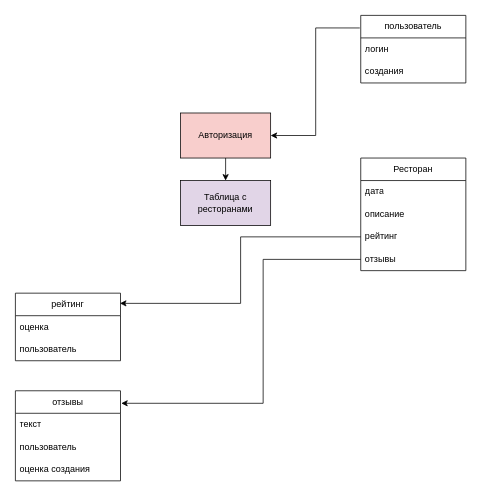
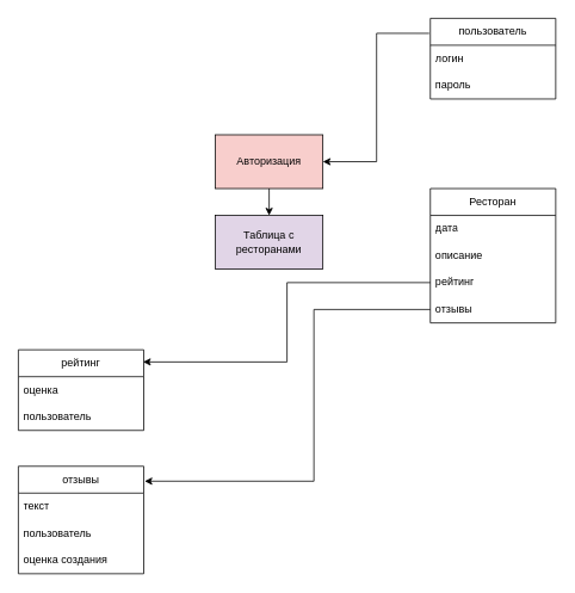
  <mxCell id="0" />
  <mxCell id="1" parent="0" />
  <mxCell id="2" value="Авторизация" style="rounded=0;whiteSpace=wrap;html=1;fillColor=#f8cecc;" vertex="1" parent="1"><mxGeometry x="240" y="150" width="120" height="60" as="geometry" /></mxCell>
  <mxCell id="3" value="Таблица с ресторанами" style="rounded=0;whiteSpace=wrap;html=1;fillColor=#e1d5e7;" vertex="1" parent="1"><mxGeometry x="240" y="240" width="120" height="60" as="geometry" /></mxCell>
  <mxCell id="4" value="" style="endArrow=classic;html=1;rounded=0;exitX=0.5;exitY=1;exitDx=0;exitDy=0;" edge="1" parent="1" source="2"><mxGeometry width="50" height="50" relative="1" as="geometry"><mxPoint x="290" y="200" as="sourcePoint" /><mxPoint x="300" y="240" as="targetPoint" /></mxGeometry></mxCell>
  <mxCell id="5" value="Ресторан" style="swimlane;fontStyle=0;childLayout=stackLayout;horizontal=1;startSize=30;horizontalStack=0;resizeParent=1;resizeParentMax=0;resizeLast=0;collapsible=1;marginBottom=0;whiteSpace=wrap;html=1;" vertex="1" parent="1"><mxGeometry x="480" y="210" width="140" height="150" as="geometry" /></mxCell>
  <mxCell id="6" value="дата" style="text;strokeColor=none;fillColor=none;align=left;verticalAlign=middle;spacingLeft=4;spacingRight=4;overflow=hidden;points=[[0,0.5],[1,0.5]];portConstraint=eastwest;rotatable=0;whiteSpace=wrap;html=1;" vertex="1" parent="5"><mxGeometry y="30" width="140" height="30" as="geometry" /></mxCell>
  <mxCell id="7" value="описание" style="text;strokeColor=none;fillColor=none;align=left;verticalAlign=middle;spacingLeft=4;spacingRight=4;overflow=hidden;points=[[0,0.5],[1,0.5]];portConstraint=eastwest;rotatable=0;whiteSpace=wrap;html=1;" vertex="1" parent="5"><mxGeometry y="60" width="140" height="30" as="geometry" /></mxCell>
  <mxCell id="8" value="рейтинг" style="text;strokeColor=none;fillColor=none;align=left;verticalAlign=middle;spacingLeft=4;spacingRight=4;overflow=hidden;points=[[0,0.5],[1,0.5]];portConstraint=eastwest;rotatable=0;whiteSpace=wrap;html=1;" vertex="1" parent="5"><mxGeometry y="90" width="140" height="30" as="geometry" /></mxCell>
  <mxCell id="9" value="отзывы" style="text;strokeColor=none;fillColor=none;align=left;verticalAlign=middle;spacingLeft=4;spacingRight=4;overflow=hidden;points=[[0,0.5],[1,0.5]];portConstraint=eastwest;rotatable=0;whiteSpace=wrap;html=1;" vertex="1" parent="5"><mxGeometry y="120" width="140" height="30" as="geometry" /></mxCell>
  <mxCell id="10" value="пользователь" style="swimlane;fontStyle=0;childLayout=stackLayout;horizontal=1;startSize=30;horizontalStack=0;resizeParent=1;resizeParentMax=0;resizeLast=0;collapsible=1;marginBottom=0;whiteSpace=wrap;html=1;" vertex="1" parent="1"><mxGeometry x="480" y="20" width="140" height="90" as="geometry" /></mxCell>
  <mxCell id="11" value="логин" style="text;strokeColor=none;fillColor=none;align=left;verticalAlign=middle;spacingLeft=4;spacingRight=4;overflow=hidden;points=[[0,0.5],[1,0.5]];portConstraint=eastwest;rotatable=0;whiteSpace=wrap;html=1;" vertex="1" parent="10"><mxGeometry y="30" width="140" height="30" as="geometry" /></mxCell>
- <mxCell id="12" value="создания" style="text;strokeColor=none;fillColor=none;align=left;verticalAlign=middle;spacingLeft=4;spacingRight=4;overflow=hidden;points=[[0,0.5],[1,0.5]];portConstraint=eastwest;rotatable=0;whiteSpace=wrap;html=1;" vertex="1" parent="10"><mxGeometry y="60" width="140" height="30" as="geometry" /></mxCell>
+ <mxCell id="12" value="пароль" style="text;strokeColor=none;fillColor=none;align=left;verticalAlign=middle;spacingLeft=4;spacingRight=4;overflow=hidden;points=[[0,0.5],[1,0.5]];portConstraint=eastwest;rotatable=0;whiteSpace=wrap;html=1;" vertex="1" parent="10"><mxGeometry y="60" width="140" height="30" as="geometry" /></mxCell>
  <mxCell id="13" style="edgeStyle=orthogonalEdgeStyle;rounded=0;orthogonalLoop=1;jettySize=auto;html=1;entryX=1;entryY=0.5;entryDx=0;entryDy=0;exitX=-0.009;exitY=0.186;exitDx=0;exitDy=0;exitPerimeter=0;" edge="1" parent="1" source="10" target="2"><mxGeometry relative="1" as="geometry" /></mxCell>
  <mxCell id="14" value="рейтинг" style="swimlane;fontStyle=0;childLayout=stackLayout;horizontal=1;startSize=30;horizontalStack=0;resizeParent=1;resizeParentMax=0;resizeLast=0;collapsible=1;marginBottom=0;whiteSpace=wrap;html=1;" vertex="1" parent="1"><mxGeometry x="20" y="390" width="140" height="90" as="geometry" /></mxCell>
  <mxCell id="15" value="оценка" style="text;strokeColor=none;fillColor=none;align=left;verticalAlign=middle;spacingLeft=4;spacingRight=4;overflow=hidden;points=[[0,0.5],[1,0.5]];portConstraint=eastwest;rotatable=0;whiteSpace=wrap;html=1;" vertex="1" parent="14"><mxGeometry y="30" width="140" height="30" as="geometry" /></mxCell>
  <mxCell id="16" value="пользователь" style="text;strokeColor=none;fillColor=none;align=left;verticalAlign=middle;spacingLeft=4;spacingRight=4;overflow=hidden;points=[[0,0.5],[1,0.5]];portConstraint=eastwest;rotatable=0;whiteSpace=wrap;html=1;" vertex="1" parent="14"><mxGeometry y="60" width="140" height="30" as="geometry" /></mxCell>
  <mxCell id="17" value="отзывы" style="swimlane;fontStyle=0;childLayout=stackLayout;horizontal=1;startSize=30;horizontalStack=0;resizeParent=1;resizeParentMax=0;resizeLast=0;collapsible=1;marginBottom=0;whiteSpace=wrap;html=1;" vertex="1" parent="1"><mxGeometry x="20" y="520" width="140" height="120" as="geometry" /></mxCell>
  <mxCell id="18" value="текст" style="text;strokeColor=none;fillColor=none;align=left;verticalAlign=middle;spacingLeft=4;spacingRight=4;overflow=hidden;points=[[0,0.5],[1,0.5]];portConstraint=eastwest;rotatable=0;whiteSpace=wrap;html=1;" vertex="1" parent="17"><mxGeometry y="30" width="140" height="30" as="geometry" /></mxCell>
  <mxCell id="19" value="пользователь" style="text;strokeColor=none;fillColor=none;align=left;verticalAlign=middle;spacingLeft=4;spacingRight=4;overflow=hidden;points=[[0,0.5],[1,0.5]];portConstraint=eastwest;rotatable=0;whiteSpace=wrap;html=1;" vertex="1" parent="17"><mxGeometry y="60" width="140" height="30" as="geometry" /></mxCell>
  <mxCell id="20" value="оценка создания" style="text;strokeColor=none;fillColor=none;align=left;verticalAlign=middle;spacingLeft=4;spacingRight=4;overflow=hidden;points=[[0,0.5],[1,0.5]];portConstraint=eastwest;rotatable=0;whiteSpace=wrap;html=1;" vertex="1" parent="17"><mxGeometry y="90" width="140" height="30" as="geometry" /></mxCell>
  <mxCell id="21" style="edgeStyle=orthogonalEdgeStyle;rounded=0;orthogonalLoop=1;jettySize=auto;html=1;entryX=0.995;entryY=0.151;entryDx=0;entryDy=0;entryPerimeter=0;" edge="1" parent="1" source="8" target="14"><mxGeometry relative="1" as="geometry" /></mxCell>
  <mxCell id="22" style="edgeStyle=orthogonalEdgeStyle;rounded=0;orthogonalLoop=1;jettySize=auto;html=1;entryX=1.007;entryY=0.139;entryDx=0;entryDy=0;entryPerimeter=0;" edge="1" parent="1" source="9" target="17"><mxGeometry relative="1" as="geometry"><Array as="points"><mxPoint x="350" y="345" /><mxPoint x="350" y="537" /></Array></mxGeometry></mxCell>
